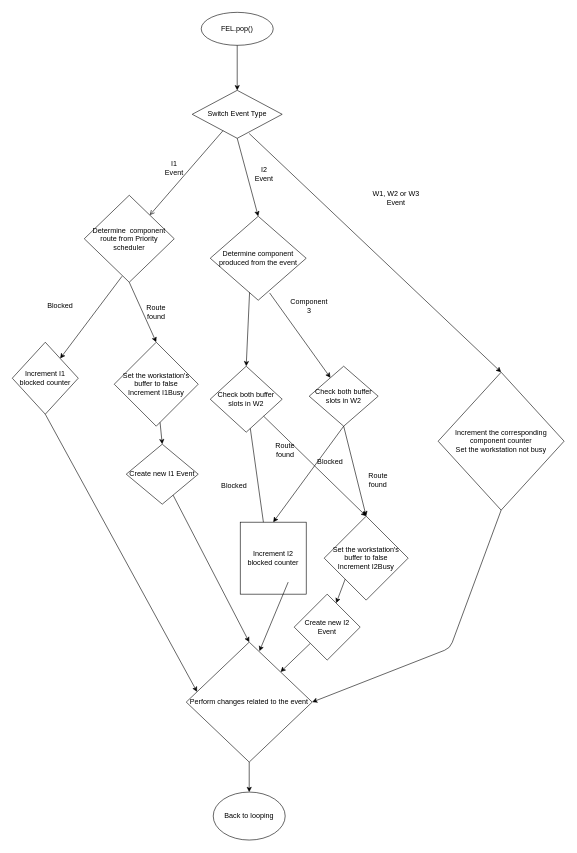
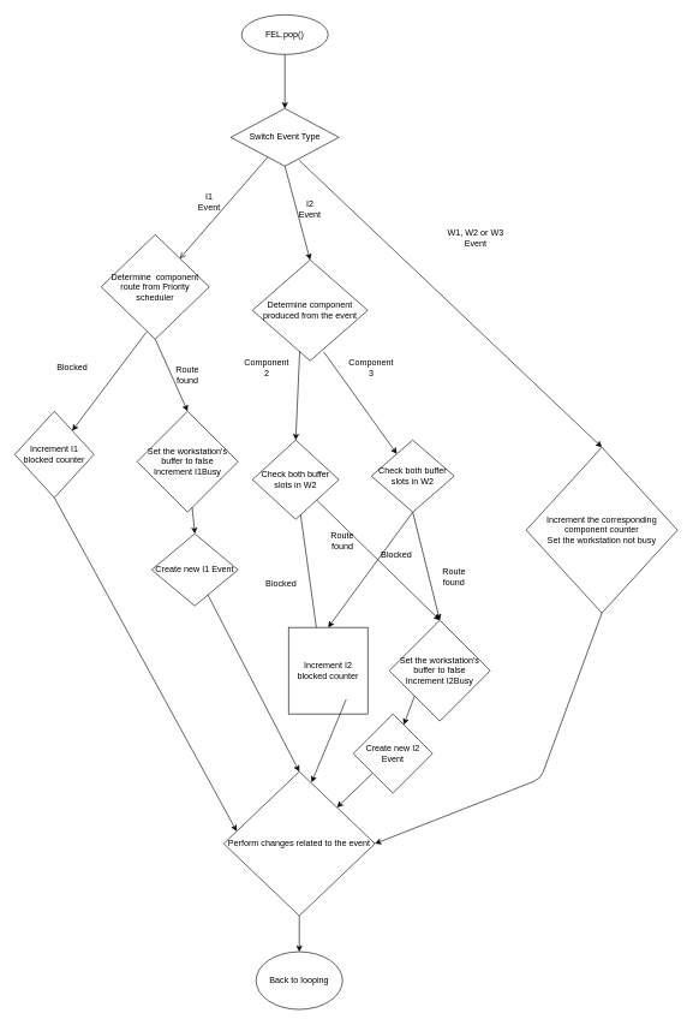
  <mxCell id="0" />
  <mxCell id="1" parent="0" />
  <mxCell id="2" value="FEL.pop()" style="ellipse;whiteSpace=wrap;html=1;" parent="1" vertex="1"><mxGeometry x="335" y="20" width="120" height="55" as="geometry" /></mxCell>
  <mxCell id="3" value="Switch Event Type" style="rhombus;whiteSpace=wrap;html=1;" parent="1" vertex="1"><mxGeometry x="320" y="150" width="150" height="80" as="geometry" /></mxCell>
  <mxCell id="4" value="" style="endArrow=open;html=1;" parent="1" source="3" target="5" edge="1"><mxGeometry width="50" height="50" relative="1" as="geometry"><mxPoint x="240" y="240" as="sourcePoint" /><mxPoint x="140" y="330" as="targetPoint" /></mxGeometry></mxCell>
  <mxCell id="5" value="Determine&amp;nbsp; component route from Priority scheduler" style="rhombus;whiteSpace=wrap;html=1;" parent="1" vertex="1"><mxGeometry x="140" y="325" width="150" height="145" as="geometry" /></mxCell>
  <mxCell id="6" value="Determine component produced from the event" style="rhombus;whiteSpace=wrap;html=1;" parent="1" vertex="1"><mxGeometry x="350" y="360" width="160" height="140" as="geometry" /></mxCell>
  <mxCell id="7" value="Increment the corresponding component counter&lt;br&gt;Set the workstation not busy" style="rhombus;whiteSpace=wrap;html=1;" parent="1" vertex="1"><mxGeometry x="730" y="620" width="210" height="230" as="geometry" /></mxCell>
  <mxCell id="8" value="" style="endArrow=classic;html=1;exitX=0.5;exitY=1;exitDx=0;exitDy=0;entryX=0.5;entryY=0;entryDx=0;entryDy=0;" parent="1" source="3" target="6" edge="1"><mxGeometry width="50" height="50" relative="1" as="geometry"><mxPoint x="90" y="380" as="sourcePoint" /><mxPoint x="140" y="330" as="targetPoint" /></mxGeometry></mxCell>
  <mxCell id="9" value="" style="endArrow=classic;html=1;exitX=0.633;exitY=0.9;exitDx=0;exitDy=0;exitPerimeter=0;entryX=0.5;entryY=0;entryDx=0;entryDy=0;" parent="1" source="3" target="7" edge="1"><mxGeometry width="50" height="50" relative="1" as="geometry"><mxPoint x="90" y="380" as="sourcePoint" /><mxPoint x="140" y="330" as="targetPoint" /></mxGeometry></mxCell>
  <mxCell id="10" value="I1 Event" style="text;html=1;strokeColor=none;fillColor=none;align=center;verticalAlign=middle;whiteSpace=wrap;rounded=0;" parent="1" vertex="1"><mxGeometry x="270" y="270" width="40" height="20" as="geometry" /></mxCell>
- <mxCell id="11" value="I2 Event" style="text;html=1;strokeColor=none;fillColor=none;align=center;verticalAlign=middle;whiteSpace=wrap;rounded=0;" parent="1" vertex="1"><mxGeometry x="420" y="280" width="40" height="20" as="geometry" /></mxCell>
+ <mxCell id="11" value="I2 Event" style="text;html=1;strokeColor=none;fillColor=none;align=center;verticalAlign=middle;whiteSpace=wrap;rounded=0;" parent="1" vertex="1"><mxGeometry x="410" y="280" width="40" height="20" as="geometry" /></mxCell>
  <mxCell id="12" value="W1, W2 or W3 Event" style="text;html=1;strokeColor=none;fillColor=none;align=center;verticalAlign=middle;whiteSpace=wrap;rounded=0;" parent="1" vertex="1"><mxGeometry x="615" y="305" width="90" height="50" as="geometry" /></mxCell>
  <mxCell id="13" value="" style="endArrow=classic;html=1;exitX=0.42;exitY=0.931;exitDx=0;exitDy=0;exitPerimeter=0;" parent="1" source="5" target="15" edge="1"><mxGeometry width="50" height="50" relative="1" as="geometry"><mxPoint x="90" y="350" as="sourcePoint" /><mxPoint x="70" y="570" as="targetPoint" /></mxGeometry></mxCell>
  <mxCell id="14" value="" style="endArrow=classic;html=1;exitX=0.5;exitY=1;exitDx=0;exitDy=0;entryX=0.5;entryY=0;entryDx=0;entryDy=0;" parent="1" source="5" target="18" edge="1"><mxGeometry width="50" height="50" relative="1" as="geometry"><mxPoint x="163.95" y="425.045" as="sourcePoint" /><mxPoint x="260" y="610" as="targetPoint" /></mxGeometry></mxCell>
  <mxCell id="15" value="Increment I1 blocked counter" style="rhombus;whiteSpace=wrap;html=1;" parent="1" vertex="1"><mxGeometry x="20" y="570" width="110" height="120" as="geometry" /></mxCell>
  <mxCell id="16" value="Blocked" style="text;html=1;strokeColor=none;fillColor=none;align=center;verticalAlign=middle;whiteSpace=wrap;rounded=0;" parent="1" vertex="1"><mxGeometry x="80" y="500" width="40" height="20" as="geometry" /></mxCell>
  <mxCell id="17" value="Route found" style="text;html=1;strokeColor=none;fillColor=none;align=center;verticalAlign=middle;whiteSpace=wrap;rounded=0;" parent="1" vertex="1"><mxGeometry x="240" y="510" width="40" height="20" as="geometry" /></mxCell>
  <mxCell id="18" value="Set the workstation's buffer to false&lt;br&gt;Increment I1Busy" style="rhombus;whiteSpace=wrap;html=1;" parent="1" vertex="1"><mxGeometry y="570" width="140" height="140" as="geometry" x="190" /></mxCell>
  <mxCell id="19" value="Create new I1 Event" style="rhombus;whiteSpace=wrap;html=1;" parent="1" vertex="1"><mxGeometry x="210" y="740" width="120" height="100" as="geometry" /></mxCell>
  <mxCell id="20" value="Perform changes related to the event" style="rhombus;whiteSpace=wrap;html=1;" parent="1" vertex="1"><mxGeometry x="310" y="1070" width="210" height="200" as="geometry" /></mxCell>
  <mxCell id="21" value="Back to looping" style="ellipse;whiteSpace=wrap;html=1;" parent="1" vertex="1"><mxGeometry x="355" y="1320" width="120" height="80" as="geometry" /></mxCell>
  <mxCell id="22" value="" style="endArrow=classic;html=1;entryX=0.5;entryY=0;entryDx=0;entryDy=0;" parent="1" source="18" target="19" edge="1"><mxGeometry width="50" height="50" relative="1" as="geometry"><mxPoint x="90" y="720" as="sourcePoint" /><mxPoint x="140" y="670" as="targetPoint" /></mxGeometry></mxCell>
  <mxCell id="23" value="" style="endArrow=classic;html=1;entryX=0.5;entryY=0;entryDx=0;entryDy=0;" parent="1" source="19" target="20" edge="1"><mxGeometry width="50" height="50" relative="1" as="geometry"><mxPoint x="110" y="770" as="sourcePoint" /><mxPoint x="160" y="720" as="targetPoint" /></mxGeometry></mxCell>
  <mxCell id="24" value="" style="endArrow=classic;html=1;entryX=0.086;entryY=0.414;entryDx=0;entryDy=0;entryPerimeter=0;exitX=0.5;exitY=1;exitDx=0;exitDy=0;" parent="1" source="15" target="20" edge="1"><mxGeometry width="50" height="50" relative="1" as="geometry"><mxPoint x="130" y="879.995" as="sourcePoint" /><mxPoint x="132.81" y="941.82" as="targetPoint" /></mxGeometry></mxCell>
  <mxCell id="25" value="" style="endArrow=classic;html=1;entryX=0.5;entryY=0;entryDx=0;entryDy=0;" parent="1" source="20" target="21" edge="1"><mxGeometry width="50" height="50" relative="1" as="geometry"><mxPoint x="-60" y="750" as="sourcePoint" /><mxPoint x="-10" y="700" as="targetPoint" /></mxGeometry></mxCell>
  <mxCell id="26" value="" style="endArrow=classic;html=1;exitX=0.5;exitY=1;exitDx=0;exitDy=0;" parent="1" source="2" target="3" edge="1"><mxGeometry width="50" height="50" relative="1" as="geometry"><mxPoint x="80" y="750" as="sourcePoint" /><mxPoint x="130" y="700" as="targetPoint" /></mxGeometry></mxCell>
  <mxCell id="27" value="" style="endArrow=classic;html=1;exitX=0.41;exitY=0.907;exitDx=0;exitDy=0;exitPerimeter=0;entryX=0.5;entryY=0;entryDx=0;entryDy=0;" parent="1" source="6" target="31" edge="1"><mxGeometry width="50" height="50" relative="1" as="geometry"><mxPoint y="570" as="sourcePoint" x="190" /><mxPoint x="370" y="590" as="targetPoint" /></mxGeometry></mxCell>
  <mxCell id="28" value="" style="endArrow=classic;html=1;exitX=0.619;exitY=0.913;exitDx=0;exitDy=0;exitPerimeter=0;" parent="1" source="6" target="32" edge="1"><mxGeometry width="50" height="50" relative="1" as="geometry"><mxPoint x="400.6" y="477.77" as="sourcePoint" /><mxPoint x="500" y="590" as="targetPoint" /></mxGeometry></mxCell>
+ <mxCell id="29" value="Component 2" style="text;html=1;strokeColor=none;fillColor=none;align=center;verticalAlign=middle;whiteSpace=wrap;rounded=0;" parent="1" vertex="1"><mxGeometry x="350" y="500" width="40" height="20" as="geometry" /></mxCell>
  <mxCell id="30" value="Component 3" style="text;html=1;strokeColor=none;fillColor=none;align=center;verticalAlign=middle;whiteSpace=wrap;rounded=0;" parent="1" vertex="1"><mxGeometry x="495" y="500" width="40" height="20" as="geometry" /></mxCell>
  <mxCell id="31" value="Check both buffer slots in W2" style="rhombus;whiteSpace=wrap;html=1;" parent="1" vertex="1"><mxGeometry x="350" y="610" width="120" height="110" as="geometry" /></mxCell>
  <mxCell id="32" value="Check both buffer slots in W2" style="rhombus;whiteSpace=wrap;html=1;" parent="1" vertex="1"><mxGeometry x="515" y="610" width="115" height="100" as="geometry" /></mxCell>
  <mxCell id="33" value="" style="endArrow=classic;html=1;entryX=0.364;entryY=0.083;entryDx=0;entryDy=0;entryPerimeter=0;" parent="1" source="31" target="41" edge="1"><mxGeometry width="50" height="50" relative="1" as="geometry"><mxPoint x="213" y="469.995" as="sourcePoint" /><mxPoint x="390" y="830" as="targetPoint" /></mxGeometry></mxCell>
  <mxCell id="34" value="Blocked" style="text;html=1;strokeColor=none;fillColor=none;align=center;verticalAlign=middle;whiteSpace=wrap;rounded=0;" parent="1" vertex="1"><mxGeometry x="370" y="800" width="40" height="20" as="geometry" /></mxCell>
  <mxCell id="35" value="" style="endArrow=classic;html=1;entryX=0.5;entryY=0;entryDx=0;entryDy=0;" parent="1" source="31" target="42" edge="1"><mxGeometry width="50" height="50" relative="1" as="geometry"><mxPoint x="225" y="480" as="sourcePoint" /><mxPoint x="480" y="840" as="targetPoint" /></mxGeometry></mxCell>
  <mxCell id="36" value="Route found" style="text;html=1;strokeColor=none;fillColor=none;align=center;verticalAlign=middle;whiteSpace=wrap;rounded=0;" parent="1" vertex="1"><mxGeometry x="455" y="740" width="40" height="20" as="geometry" /></mxCell>
  <mxCell id="37" value="Blocked" style="text;html=1;strokeColor=none;fillColor=none;align=center;verticalAlign=middle;whiteSpace=wrap;rounded=0;" parent="1" vertex="1"><mxGeometry x="530" y="760" width="40" height="20" as="geometry" /></mxCell>
  <mxCell id="38" value="Route found" style="text;html=1;strokeColor=none;fillColor=none;align=center;verticalAlign=middle;whiteSpace=wrap;rounded=0;" parent="1" vertex="1"><mxGeometry x="610" y="790" width="40" height="20" as="geometry" /></mxCell>
  <mxCell id="39" value="" style="endArrow=classic;html=1;exitX=0.5;exitY=1;exitDx=0;exitDy=0;entryX=0.5;entryY=0;entryDx=0;entryDy=0;" parent="1" source="32" target="41" edge="1"><mxGeometry width="50" height="50" relative="1" as="geometry"><mxPoint x="414" y="724.5" as="sourcePoint" /><mxPoint x="550" y="850" as="targetPoint" /></mxGeometry></mxCell>
  <mxCell id="40" value="" style="endArrow=classic;html=1;exitX=0.5;exitY=1;exitDx=0;exitDy=0;entryX=0.5;entryY=0;entryDx=0;entryDy=0;" parent="1" source="32" target="42" edge="1"><mxGeometry width="50" height="50" relative="1" as="geometry"><mxPoint x="420" y="730" as="sourcePoint" /><mxPoint x="640" y="850" as="targetPoint" /></mxGeometry></mxCell>
  <mxCell id="41" value="Increment I2 blocked counter" style="whiteSpace=wrap;html=1;rounded=0;" parent="1" vertex="1"><mxGeometry x="400" y="870" width="110" height="120" as="geometry" /></mxCell>
  <mxCell id="42" value="Set the workstation's buffer to false&lt;br&gt;Increment I2Busy" style="rhombus;whiteSpace=wrap;html=1;" parent="1" vertex="1"><mxGeometry x="540" y="860" width="140" height="140" as="geometry" /></mxCell>
  <mxCell id="43" value="" style="endArrow=classic;html=1;" parent="1" source="44" target="20" edge="1"><mxGeometry width="50" height="50" relative="1" as="geometry"><mxPoint x="301.271" y="832.274" as="sourcePoint" /><mxPoint x="425" y="1020" as="targetPoint" /></mxGeometry></mxCell>
  <mxCell id="44" value="Create new I2 Event" style="rhombus;whiteSpace=wrap;html=1;" parent="1" vertex="1"><mxGeometry x="490" y="990" width="110" height="110" as="geometry" /></mxCell>
  <mxCell id="45" value="" style="endArrow=classic;html=1;exitX=0.727;exitY=0.833;exitDx=0;exitDy=0;exitPerimeter=0;entryX=0.581;entryY=0.075;entryDx=0;entryDy=0;entryPerimeter=0;" parent="1" source="41" target="20" edge="1"><mxGeometry width="50" height="50" relative="1" as="geometry"><mxPoint x="518.333" y="1073.333" as="sourcePoint" /><mxPoint x="493.852" y="1085.574" as="targetPoint" /></mxGeometry></mxCell>
  <mxCell id="46" value="" style="endArrow=classic;html=1;exitX=0;exitY=1;exitDx=0;exitDy=0;" parent="1" source="42" target="44" edge="1"><mxGeometry width="50" height="50" relative="1" as="geometry"><mxPoint x="489.97" y="979.96" as="sourcePoint" /><mxPoint x="537.29" y="1018.7" as="targetPoint" /></mxGeometry></mxCell>
  <mxCell id="47" value="" style="endArrow=classic;html=1;exitX=0.5;exitY=1;exitDx=0;exitDy=0;entryX=1;entryY=0.5;entryDx=0;entryDy=0;" parent="1" source="7" target="20" edge="1"><mxGeometry width="50" height="50" relative="1" as="geometry"><mxPoint x="424.95" y="232" as="sourcePoint" /><mxPoint x="760" y="1090" as="targetPoint" /><Array as="points"><mxPoint x="750" y="1080" /></Array></mxGeometry></mxCell>
